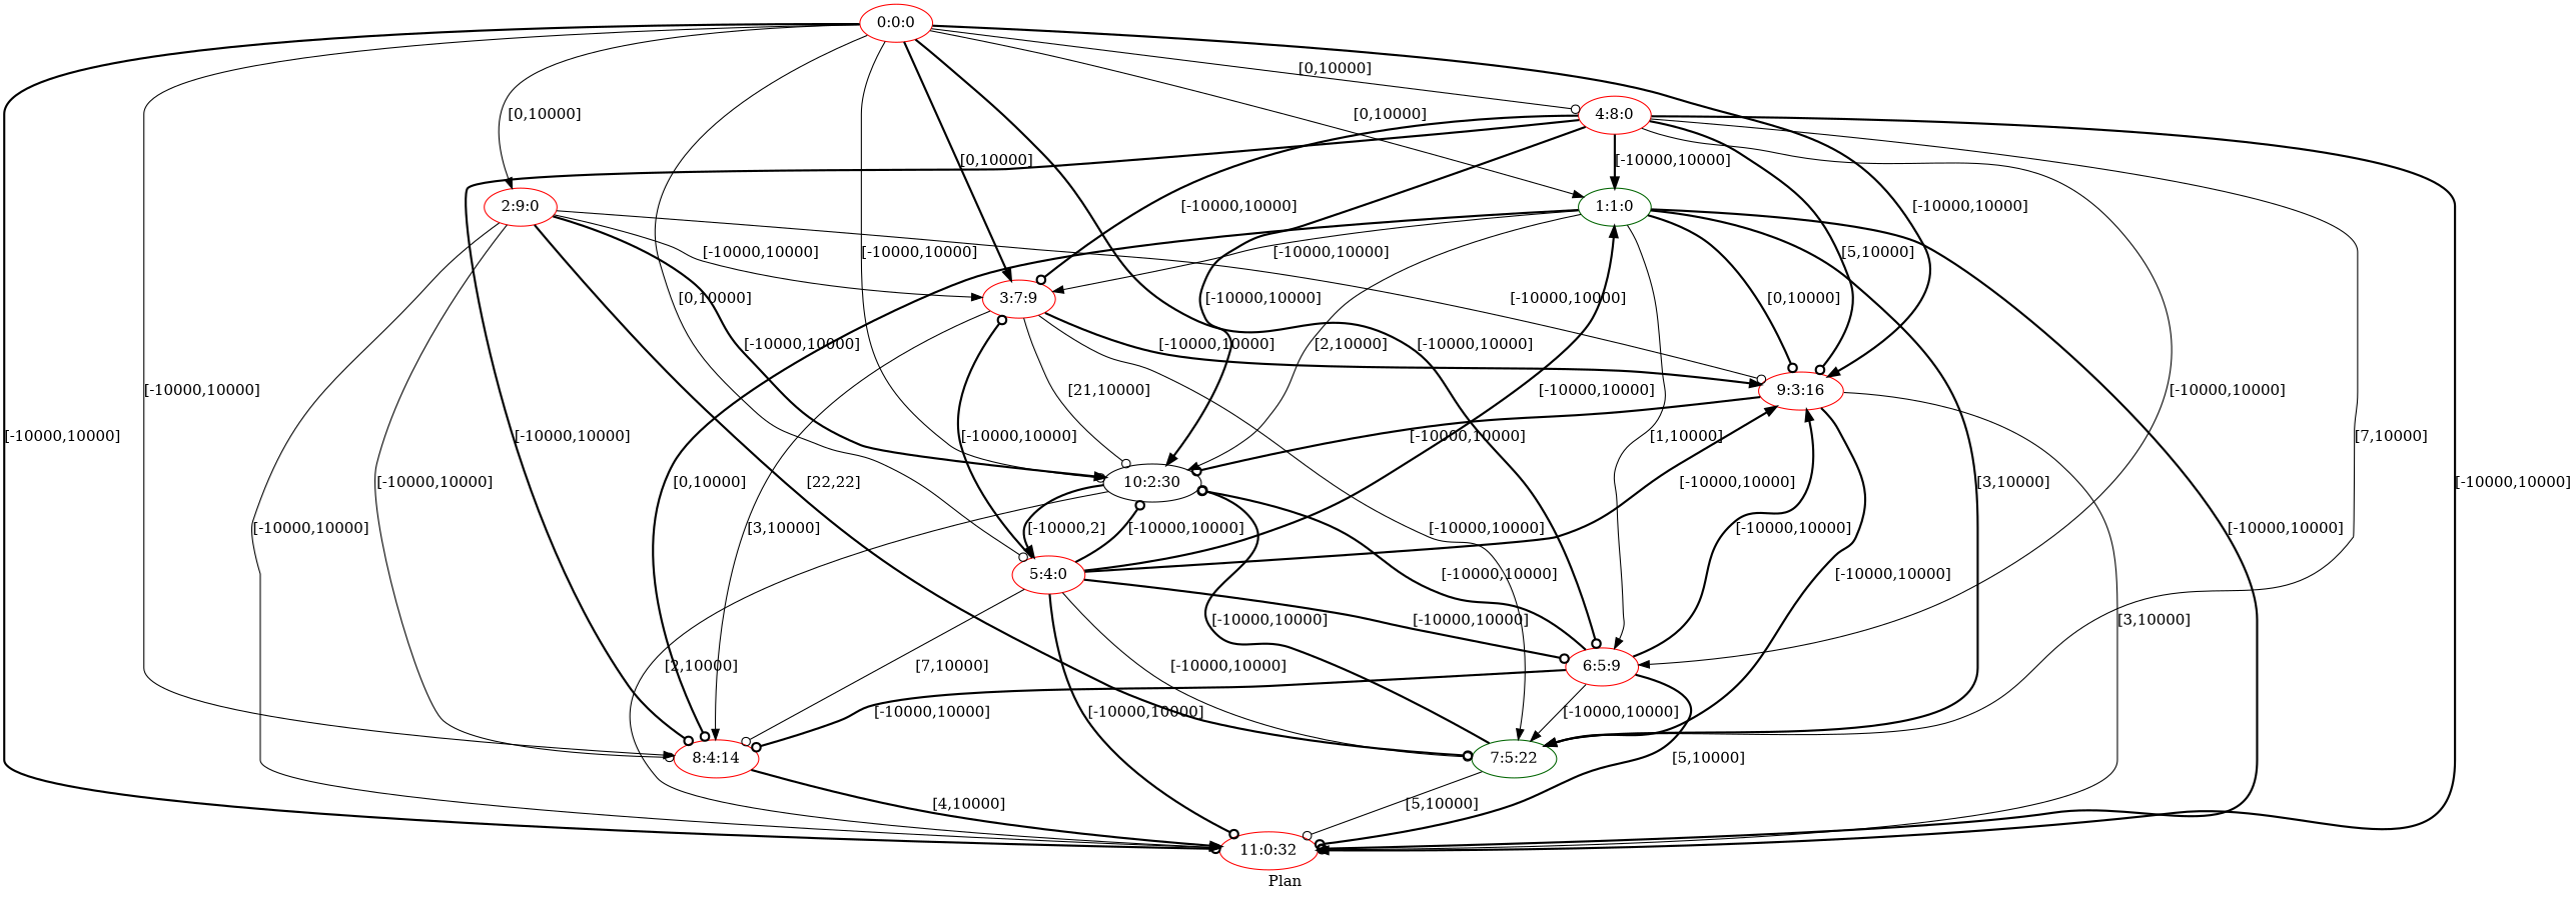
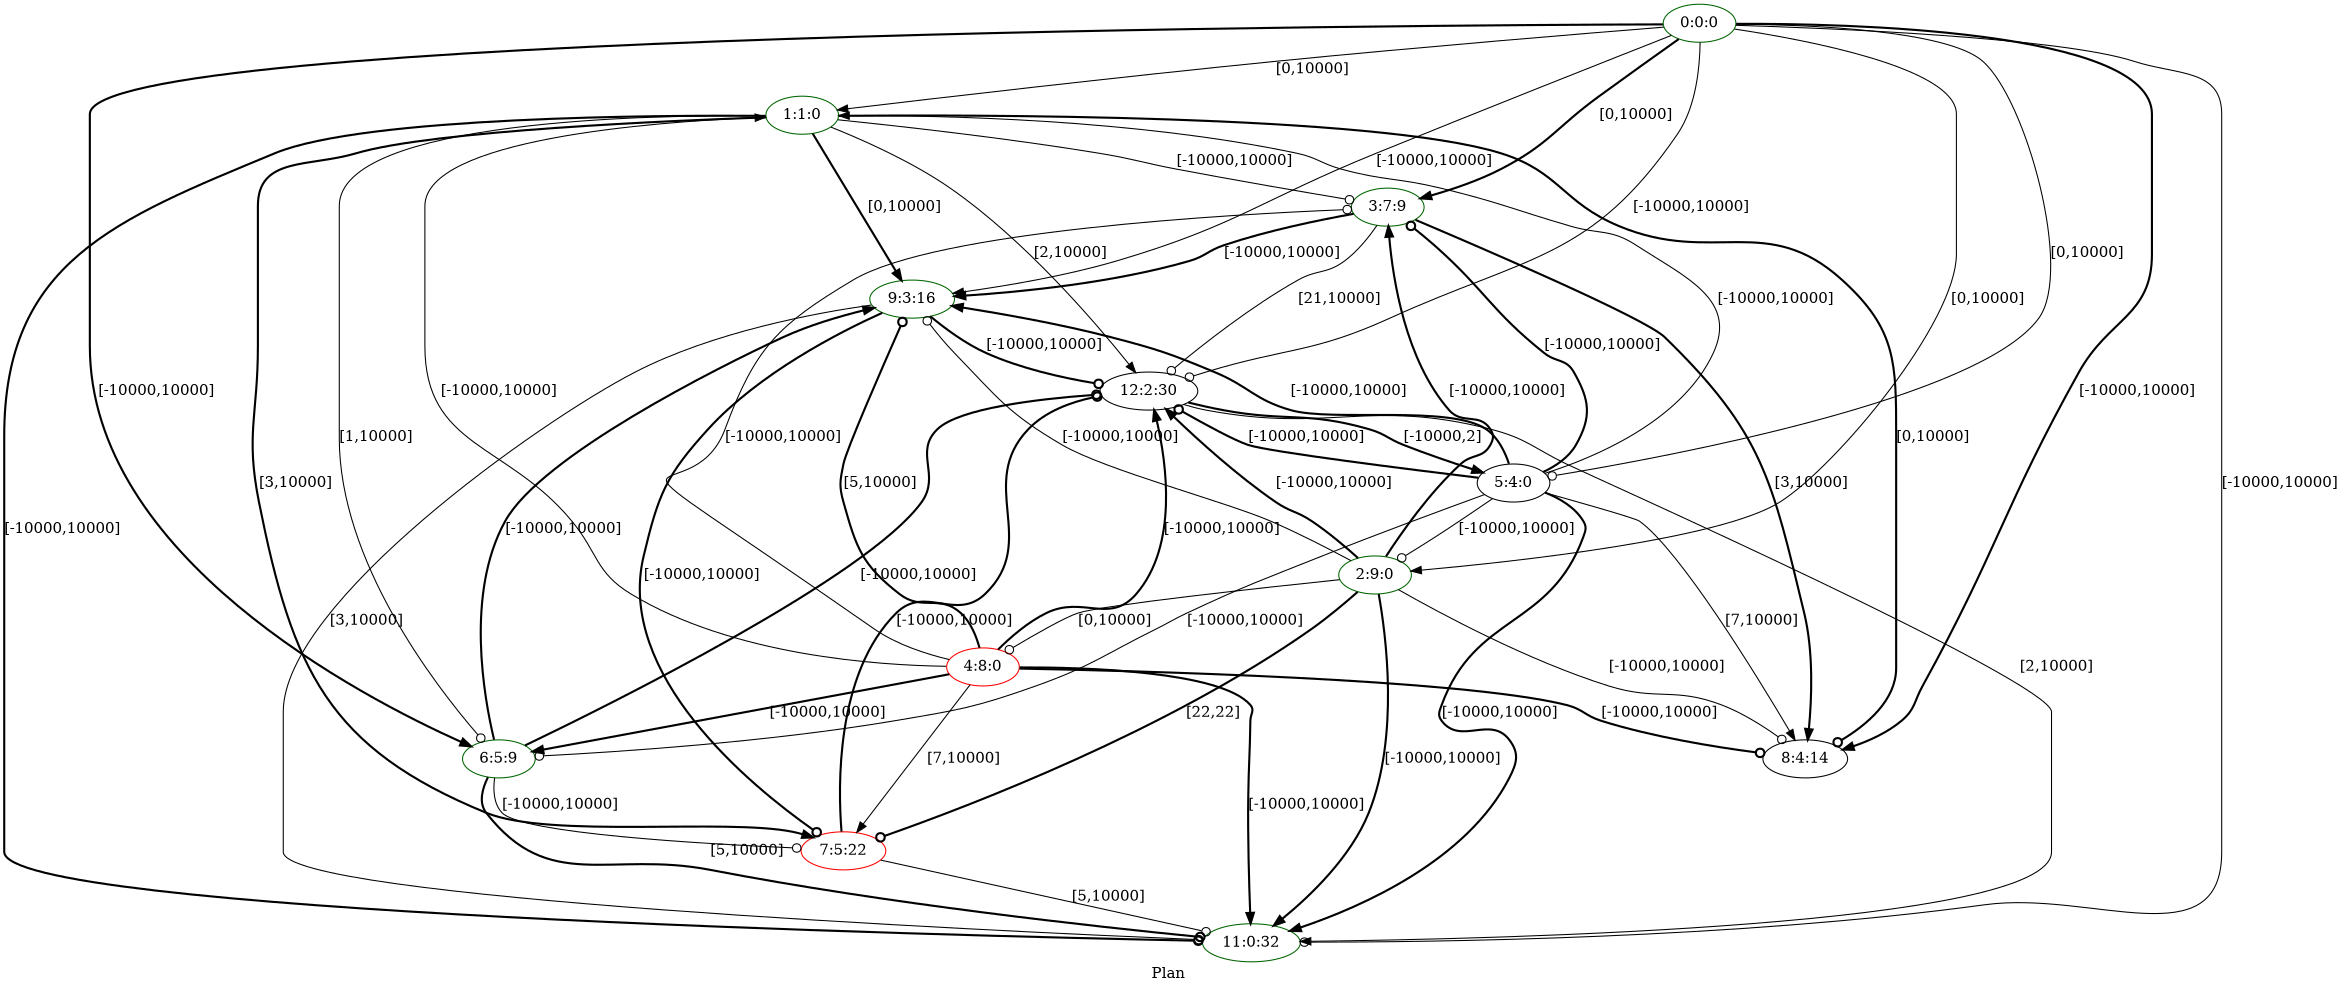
  digraph {
    fldt=0.755599
    label="Plan "
    nodesep=.45
    rankdir=TB
    node [color=red]
    edge [arrowhead=odot style=bold]
    n1 [color=darkgreen label="1:1:0"]
-   "0:0:0"
-   "2:9:0"
-   "3:7:9"
+   "0:0:0" [color=darkgreen]
+   "2:9:0" [color=darkgreen]
+   "3:7:9" [color=darkgreen]
    "4:8:0"
-   "5:4:0"
-   "6:5:9"
-   "8:4:14"
-   "9:3:16"
-   "10:2:30" [color=black]
-   "11:0:32"
-   "7:5:22" [color=darkgreen]
-   n1 -> "3:7:9" [arrowhead=normal label="[-10000,10000]" style=solid]
-   n1 -> "6:5:9" [arrowhead=normal label="[1,10000]" style=solid]
+   "5:4:0" [color=black]
+   "6:5:9" [color=darkgreen]
+   "8:4:14" [color=black]
+   "9:3:16" [color=darkgreen]
+   "10:2:30" [color=black label="12:2:30"]
+   "11:0:32" [color=darkgreen]
+   "7:5:22"
+   n1 -> "3:7:9" [label="[-10000,10000]" style=solid]
+   n1 -> "6:5:9" [label="[1,10000]" style=solid]
    n1 -> "8:4:14" [label="[0,10000]"]
-   n1 -> "9:3:16" [label="[0,10000]"]
+   n1 -> "9:3:16" [arrowhead=normal label="[0,10000]"]
    n1 -> "10:2:30" [arrowhead=normal label="[2,10000]" style=solid]
    n1 -> "11:0:32" [label="[-10000,10000]"]
    n1 -> "7:5:22" [arrowhead=normal label="[3,10000]"]
    "0:0:0" -> n1 [arrowhead=normal label="[0,10000]" style=solid]
    "0:0:0" -> "2:9:0" [arrowhead=normal label="[0,10000]" style=solid]
    "0:0:0" -> "3:7:9" [arrowhead=normal label="[0,10000]"]
-   "0:0:0" -> "4:8:0" [label="[0,10000]" style=solid]
+   "2:9:0" -> "4:8:0" [label="[0,10000]" style=solid]
    "0:0:0" -> "5:4:0" [label="[0,10000]" style=solid]
-   "0:0:0" -> "6:5:9" [label="[-10000,10000]"]
-   "0:0:0" -> "8:4:14" [arrowhead=normal label="[-10000,10000]" style=solid]
-   "0:0:0" -> "9:3:16" [arrowhead=normal label="[-10000,10000]"]
+   "0:0:0" -> "6:5:9" [arrowhead=normal label="[-10000,10000]"]
+   "0:0:0" -> "8:4:14" [arrowhead=normal label="[-10000,10000]"]
+   "0:0:0" -> "9:3:16" [arrowhead=normal label="[-10000,10000]" style=solid]
    "0:0:0" -> "10:2:30" [label="[-10000,10000]" style=solid]
-   "0:0:0" -> "11:0:32" [label="[-10000,10000]"]
-   "2:9:0" -> "3:7:9" [arrowhead=normal label="[-10000,10000]" style=solid]
+   "0:0:0" -> "11:0:32" [label="[-10000,10000]" style=solid]
+   "2:9:0" -> "3:7:9" [arrowhead=normal label="[-10000,10000]"]
    "2:9:0" -> "8:4:14" [label="[-10000,10000]" style=solid]
    "2:9:0" -> "9:3:16" [label="[-10000,10000]" style=solid]
    "2:9:0" -> "10:2:30" [arrowhead=normal label="[-10000,10000]"]
-   "2:9:0" -> "11:0:32" [arrowhead=normal label="[-10000,10000]" style=solid]
+   "2:9:0" -> "11:0:32" [arrowhead=normal label="[-10000,10000]"]
    "2:9:0" -> "7:5:22" [label="[22,22]"]
-   "3:7:9" -> "8:4:14" [arrowhead=normal label="[3,10000]" style=solid]
+   "3:7:9" -> "8:4:14" [arrowhead=normal label="[3,10000]"]
    "3:7:9" -> "9:3:16" [arrowhead=normal label="[-10000,10000]"]
    "3:7:9" -> "10:2:30" [label="[21,10000]" style=solid]
-   "3:7:9" -> "7:5:22" [arrowhead=normal label="[-10000,10000]" style=solid]
-   "4:8:0" -> n1 [arrowhead=normal label="[-10000,10000]"]
-   "4:8:0" -> "3:7:9" [label="[-10000,10000]"]
-   "4:8:0" -> "6:5:9" [arrowhead=normal label="[-10000,10000]" style=solid]
+   "4:8:0" -> n1 [arrowhead=normal label="[-10000,10000]" style=solid]
+   "4:8:0" -> "3:7:9" [label="[-10000,10000]" style=solid]
+   "4:8:0" -> "6:5:9" [arrowhead=normal label="[-10000,10000]"]
    "4:8:0" -> "8:4:14" [label="[-10000,10000]"]
    "4:8:0" -> "9:3:16" [label="[5,10000]"]
    "4:8:0" -> "10:2:30" [arrowhead=normal label="[-10000,10000]"]
    "4:8:0" -> "11:0:32" [arrowhead=normal label="[-10000,10000]"]
    "4:8:0" -> "7:5:22" [arrowhead=normal label="[7,10000]" style=solid]
-   "5:4:0" -> n1 [arrowhead=normal label="[-10000,10000]"]
+   "5:4:0" -> n1 [arrowhead=normal label="[-10000,10000]" style=solid]
    "5:4:0" -> "3:7:9" [label="[-10000,10000]"]
-   "5:4:0" -> "6:5:9" [label="[-10000,10000]"]
-   "5:4:0" -> "8:4:14" [label="[7,10000]" style=solid]
+   "5:4:0" -> "6:5:9" [label="[-10000,10000]" style=solid]
+   "5:4:0" -> "8:4:14" [arrowhead=normal label="[7,10000]" style=solid]
    "5:4:0" -> "9:3:16" [arrowhead=normal label="[-10000,10000]"]
    "5:4:0" -> "10:2:30" [label="[-10000,10000]"]
-   "5:4:0" -> "11:0:32" [label="[-10000,10000]"]
-   "5:4:0" -> "7:5:22" [label="[-10000,10000]" style=solid]
-   "6:5:9" -> "8:4:14" [label="[-10000,10000]"]
+   "5:4:0" -> "11:0:32" [arrowhead=normal label="[-10000,10000]"]
+   "5:4:0" -> "2:9:0" [label="[-10000,10000]" style=solid]
    "6:5:9" -> "9:3:16" [arrowhead=normal label="[-10000,10000]"]
    "6:5:9" -> "10:2:30" [label="[-10000,10000]"]
    "6:5:9" -> "11:0:32" [label="[5,10000]"]
-   "6:5:9" -> "7:5:22" [arrowhead=normal label="[-10000,10000]" style=solid]
-   "8:4:14" -> "11:0:32" [arrowhead=normal label="[4,10000]"]
+   "6:5:9" -> "7:5:22" [label="[-10000,10000]" style=solid]
    "9:3:16" -> "10:2:30" [label="[-10000,10000]"]
    "9:3:16" -> "11:0:32" [label="[3,10000]" style=solid]
-   "9:3:16" -> "7:5:22" [arrowhead=normal label="[-10000,10000]"]
+   "9:3:16" -> "7:5:22" [label="[-10000,10000]"]
    "10:2:30" -> "5:4:0" [arrowhead=normal label="[-10000,2]"]
    "10:2:30" -> "11:0:32" [arrowhead=normal label="[2,10000]" style=solid]
    "7:5:22" -> "10:2:30" [label="[-10000,10000]"]
    "7:5:22" -> "11:0:32" [label="[5,10000]" style=solid]
  }
